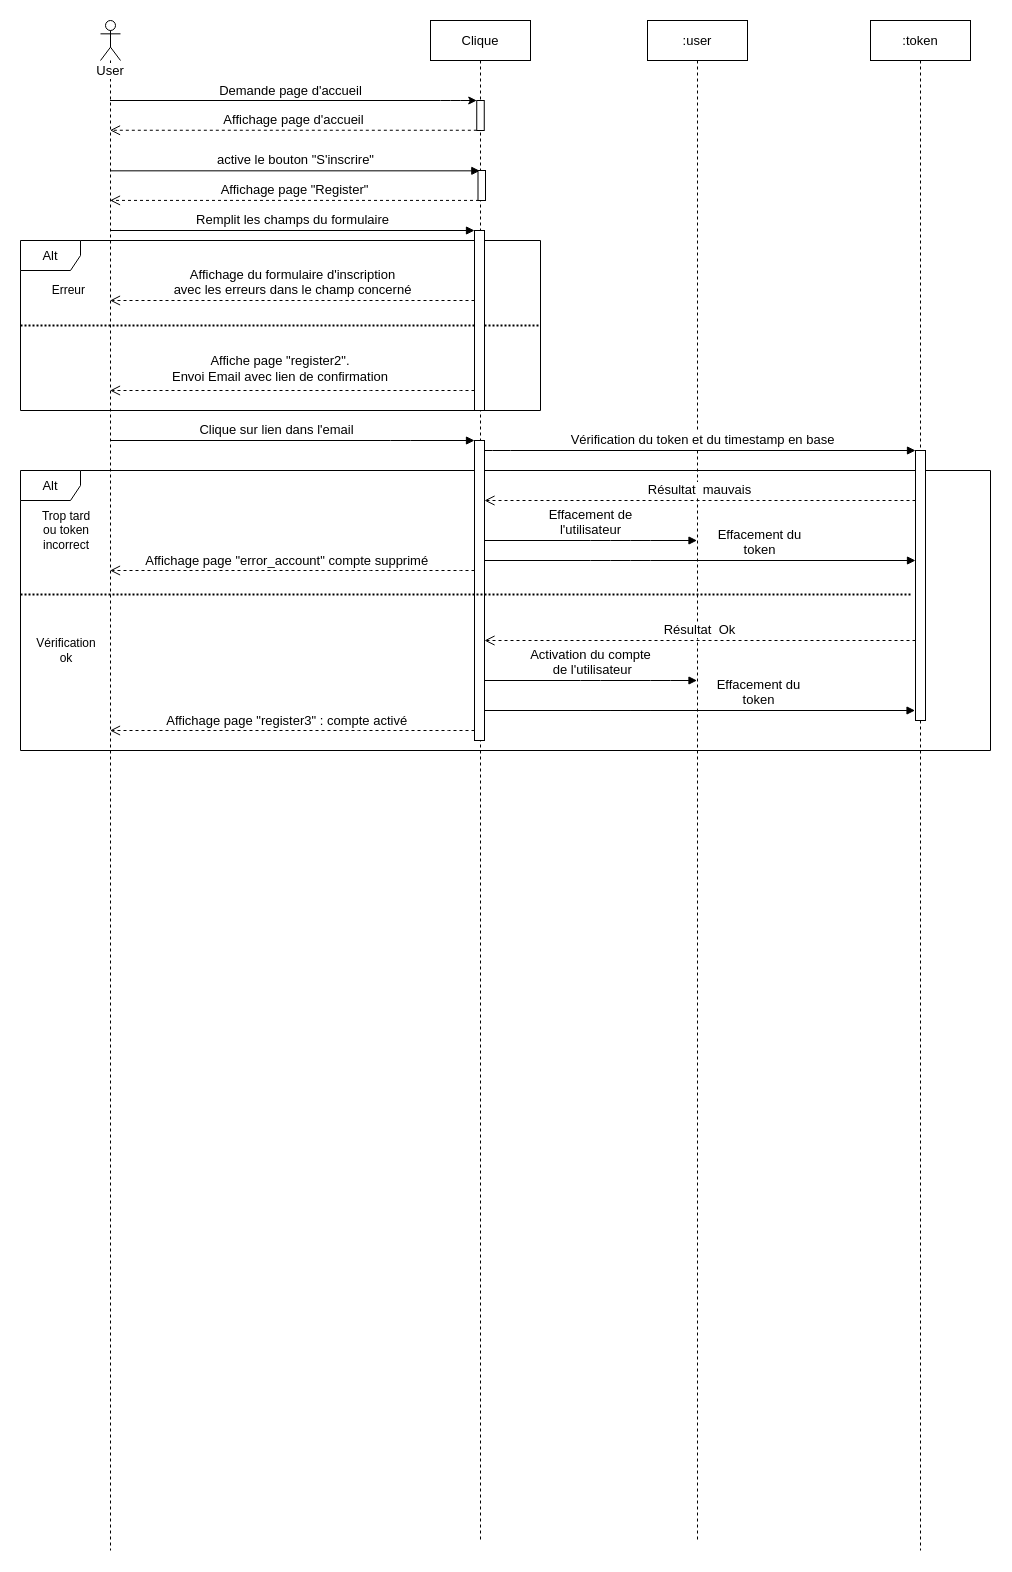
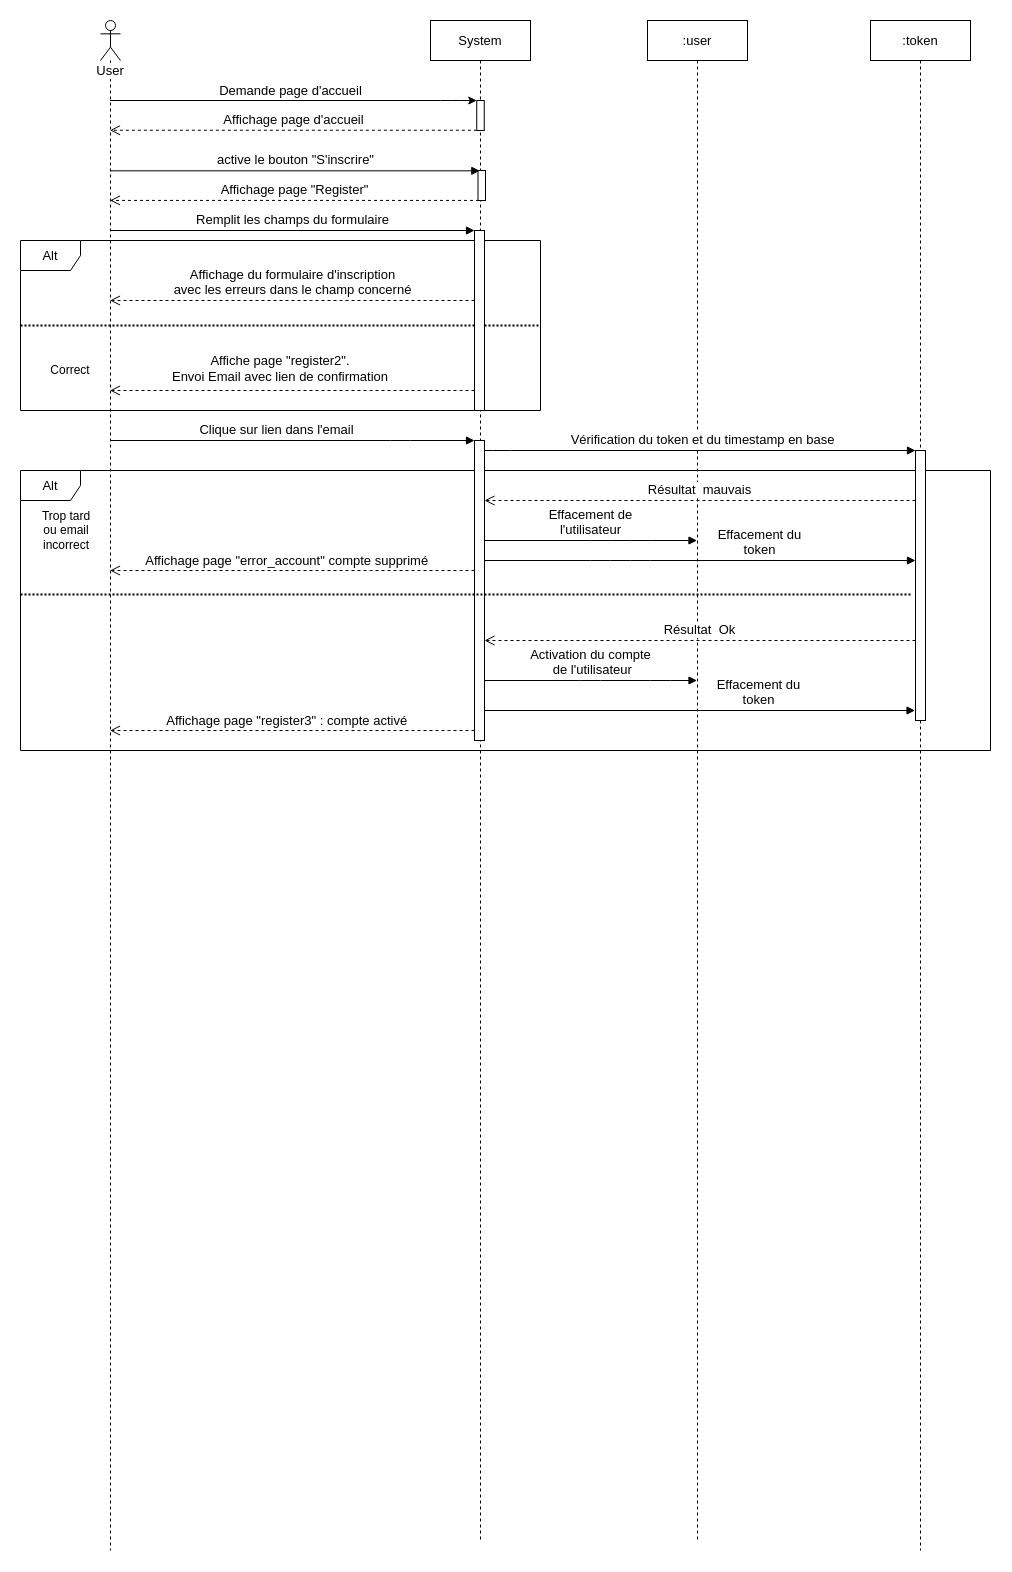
  <mxCell id="0" />
  <mxCell id="1" parent="0" />
  <mxCell id="2" value="&lt;font style=&quot;font-size: 13px&quot;&gt;Alt&lt;/font&gt;" style="shape=umlFrame;whiteSpace=wrap;html=1;fontSize=13;" vertex="1" parent="1"><mxGeometry x="20" y="470" width="970" height="280" as="geometry" /></mxCell>
  <mxCell id="3" value="&lt;font style=&quot;font-size: 13px&quot;&gt;Alt&lt;/font&gt;" style="shape=umlFrame;whiteSpace=wrap;html=1;fontSize=13;" parent="1" vertex="1"><mxGeometry x="20" y="240" width="520" height="170" as="geometry" /></mxCell>
  <mxCell id="4" value="" style="line;strokeWidth=2;fillColor=none;align=left;verticalAlign=middle;spacingTop=-1;spacingLeft=3;spacingRight=3;rotatable=0;labelPosition=right;points=[];portConstraint=eastwest;fontSize=13;dashed=1;dashPattern=1 1;" parent="1" vertex="1"><mxGeometry x="20" y="311" width="520" height="28" as="geometry" /></mxCell>
  <mxCell id="5" value="&lt;font style=&quot;font-size: 13px&quot;&gt;Affichage page &quot;Register&quot;&lt;/font&gt;" style="html=1;verticalAlign=bottom;endArrow=open;dashed=1;endSize=8;fontSize=13;exitX=0.133;exitY=0.997;exitDx=0;exitDy=0;exitPerimeter=0;" parent="1" source="10" target="16" edge="1"><mxGeometry relative="1" as="geometry"><mxPoint x="450" y="310" as="sourcePoint" /><mxPoint x="150" y="310" as="targetPoint" /></mxGeometry></mxCell>
  <mxCell id="6" value="active le bouton &quot;S'inscrire&quot;" style="html=1;verticalAlign=bottom;endArrow=block;fontSize=13;entryX=0.244;entryY=0.011;entryDx=0;entryDy=0;entryPerimeter=0;" parent="1" source="16" target="10" edge="1"><mxGeometry width="80" relative="1" as="geometry"><mxPoint x="150" y="251" as="sourcePoint" /><mxPoint x="430" y="250" as="targetPoint" /><Array as="points" /></mxGeometry></mxCell>
  <mxCell id="7" value="&lt;font style=&quot;font-size: 13px&quot;&gt;Affichage page d'accueil&lt;/font&gt;" style="html=1;verticalAlign=bottom;endArrow=open;dashed=1;endSize=8;fontSize=13;exitX=0.011;exitY=0.992;exitDx=0;exitDy=0;exitPerimeter=0;" parent="1" source="11" target="16" edge="1"><mxGeometry relative="1" as="geometry"><mxPoint x="440" y="159.67" as="sourcePoint" /><mxPoint x="140" y="180" as="targetPoint" /></mxGeometry></mxCell>
- <mxCell id="8" value="Clique" style="shape=umlLifeline;perimeter=lifelinePerimeter;whiteSpace=wrap;html=1;container=1;collapsible=0;recursiveResize=0;outlineConnect=0;rounded=0;comic=0;fontSize=13;" parent="1" vertex="1"><mxGeometry x="430" width="100" height="1520" as="geometry" y="20" /></mxCell>
+ <mxCell id="8" value="System" style="shape=umlLifeline;perimeter=lifelinePerimeter;whiteSpace=wrap;html=1;container=1;collapsible=0;recursiveResize=0;outlineConnect=0;rounded=0;comic=0;fontSize=13;" parent="1" vertex="1"><mxGeometry x="430" width="100" height="1520" as="geometry" y="20" /></mxCell>
  <mxCell id="9" value="" style="html=1;points=[];perimeter=orthogonalPerimeter;fillColor=#FFFFFF;fontSize=13;" parent="8" vertex="1"><mxGeometry x="44" y="210" width="10" height="180" as="geometry" /></mxCell>
  <mxCell id="10" value="" style="html=1;points=[];perimeter=orthogonalPerimeter;fontSize=13;" parent="8" vertex="1"><mxGeometry x="47.5" y="150" width="7.5" height="30" as="geometry" /></mxCell>
  <mxCell id="11" value="" style="html=1;points=[];perimeter=orthogonalPerimeter;fontSize=13;" parent="8" vertex="1"><mxGeometry x="46.25" y="80" width="7.5" height="30" as="geometry" /></mxCell>
  <mxCell id="12" value="" style="html=1;points=[];perimeter=orthogonalPerimeter;" vertex="1" parent="8"><mxGeometry x="44" y="420" width="10" height="300" as="geometry" /></mxCell>
  <mxCell id="13" value=":user" style="shape=umlLifeline;perimeter=lifelinePerimeter;whiteSpace=wrap;html=1;container=1;collapsible=0;recursiveResize=0;outlineConnect=0;strokeWidth=1;fontSize=13;" parent="1" vertex="1"><mxGeometry x="647" width="100" height="1520" as="geometry" y="20" /></mxCell>
  <mxCell id="14" value="" style="html=1;verticalAlign=bottom;endArrow=open;dashed=1;endSize=8;fontSize=13;" parent="1" source="9" target="16" edge="1"><mxGeometry relative="1" as="geometry"><mxPoint x="405" y="416" as="targetPoint" /><Array as="points"><mxPoint x="450" y="390" /><mxPoint x="360" y="390" /></Array></mxGeometry></mxCell>
  <mxCell id="15" value="Remplit les champs du formulaire" style="html=1;verticalAlign=bottom;endArrow=block;entryX=0;entryY=0;fontSize=13;" parent="1" source="16" target="9" edge="1"><mxGeometry relative="1" as="geometry"><mxPoint x="405" y="340" as="sourcePoint" /></mxGeometry></mxCell>
  <mxCell id="16" value="User" style="shape=umlLifeline;participant=umlActor;perimeter=lifelinePerimeter;whiteSpace=wrap;html=1;container=1;collapsible=0;recursiveResize=0;verticalAlign=top;spacingTop=36;labelBackgroundColor=#ffffff;outlineConnect=0;fontSize=13;" parent="1" vertex="1"><mxGeometry x="100" width="20" height="1530" as="geometry" y="20" /></mxCell>
  <mxCell id="17" value=":token" style="shape=umlLifeline;perimeter=lifelinePerimeter;whiteSpace=wrap;html=1;container=1;collapsible=0;recursiveResize=0;outlineConnect=0;fillColor=#FFFFFF;fontSize=13;fontColor=#000000;" parent="1" vertex="1"><mxGeometry x="870" width="100" height="1530" as="geometry" y="20" /></mxCell>
  <mxCell id="18" value="" style="html=1;points=[];perimeter=orthogonalPerimeter;" vertex="1" parent="17"><mxGeometry x="45" y="430" width="10" height="270" as="geometry" /></mxCell>
  <mxCell id="19" value="" style="endArrow=classic;html=1;" edge="1" parent="1" source="16" target="11"><mxGeometry width="50" height="50" relative="1" as="geometry"><mxPoint x="500" y="210" as="sourcePoint" /><mxPoint x="550" y="160" as="targetPoint" /><Array as="points"><mxPoint x="450" y="100" /></Array></mxGeometry></mxCell>
  <mxCell id="20" value="&lt;font style=&quot;font-size: 13px&quot;&gt;Demande page d'accueil&lt;/font&gt;" style="text;html=1;align=center;verticalAlign=middle;resizable=0;points=[];autosize=1;" vertex="1" parent="1"><mxGeometry x="210" y="80" width="160" height="20" as="geometry" /></mxCell>
- <mxCell id="21" value="Erreur&amp;nbsp;" style="text;html=1;strokeColor=none;fillColor=none;align=center;verticalAlign=middle;whiteSpace=wrap;rounded=0;" vertex="1" parent="1"><mxGeometry x="50" y="280" width="40" height="20" as="geometry" /></mxCell>
+ <mxCell id="22" value="Correct" style="text;html=1;strokeColor=none;fillColor=none;align=center;verticalAlign=middle;whiteSpace=wrap;rounded=0;" vertex="1" parent="1"><mxGeometry x="50" y="360" width="40" height="20" as="geometry" /></mxCell>
  <mxCell id="23" value="&lt;font style=&quot;font-size: 13px&quot;&gt;Affiche page &quot;register2&quot;. &lt;br&gt;Envoi Email avec lien de confirmation&lt;/font&gt;" style="text;html=1;strokeColor=none;fillColor=none;align=center;verticalAlign=middle;whiteSpace=wrap;rounded=0;" vertex="1" parent="1"><mxGeometry x="135" y="358" width="290" height="20" as="geometry" /></mxCell>
  <mxCell id="24" value="&lt;font style=&quot;font-size: 13px&quot;&gt;Affichage du formulaire d'inscription&lt;br&gt;avec les erreurs dans le champ concerné&lt;/font&gt;" style="html=1;verticalAlign=bottom;endArrow=open;dashed=1;endSize=8;" edge="1" parent="1" source="9" target="16"><mxGeometry relative="1" as="geometry"><mxPoint x="470" y="270" as="sourcePoint" /><mxPoint x="390" y="270" as="targetPoint" /><Array as="points"><mxPoint x="350" y="300" /><mxPoint x="320" y="300" /></Array></mxGeometry></mxCell>
  <mxCell id="25" value="&lt;font style=&quot;font-size: 13px&quot;&gt;Clique sur lien dans l'email&lt;/font&gt;" style="html=1;verticalAlign=bottom;endArrow=block;" edge="1" parent="1" source="16" target="12"><mxGeometry x="0.57" y="-120" width="80" relative="1" as="geometry"><mxPoint x="130" y="460" as="sourcePoint" /><mxPoint x="210" y="460" as="targetPoint" /><Array as="points"><mxPoint x="400" y="440" /></Array><mxPoint x="-120" y="-120" as="offset" /></mxGeometry></mxCell>
  <mxCell id="26" value="" style="line;strokeWidth=2;fillColor=none;align=left;verticalAlign=middle;spacingTop=-1;spacingLeft=3;spacingRight=3;rotatable=0;labelPosition=right;points=[];portConstraint=eastwest;fontSize=13;dashed=1;dashPattern=1 1;" vertex="1" parent="1"><mxGeometry x="20" y="580" width="890" height="28" as="geometry" /></mxCell>
  <mxCell id="27" value="" style="html=1;verticalAlign=bottom;endArrow=open;dashed=1;endSize=8;fontSize=13;" edge="1" parent="1" source="12" target="16"><mxGeometry relative="1" as="geometry"><mxPoint x="109.999" y="491" as="targetPoint" /><mxPoint x="474.07" y="491" as="sourcePoint" /><Array as="points"><mxPoint x="450" y="570" /><mxPoint x="360" y="570" /></Array></mxGeometry></mxCell>
  <mxCell id="28" value="&lt;font style=&quot;font-size: 13px&quot;&gt;Affichage page &quot;error_account&quot; compte supprimé&amp;nbsp;&lt;/font&gt;" style="edgeLabel;html=1;align=center;verticalAlign=middle;resizable=0;points=[];" vertex="1" connectable="0" parent="27"><mxGeometry x="0.094" y="1" relative="1" as="geometry"><mxPoint x="12.79" y="-12" as="offset" /></mxGeometry></mxCell>
  <mxCell id="29" value="&lt;font style=&quot;font-size: 13px&quot;&gt;Effacement de&lt;br&gt;l'utilisateur&lt;/font&gt;" style="html=1;verticalAlign=bottom;endArrow=block;" edge="1" parent="1" source="12" target="13"><mxGeometry width="80" relative="1" as="geometry"><mxPoint x="550" y="450" as="sourcePoint" /><mxPoint x="630" y="450" as="targetPoint" /><Array as="points"><mxPoint x="600" y="540" /><mxPoint x="640" y="540" /></Array></mxGeometry></mxCell>
  <mxCell id="30" value="&lt;font style=&quot;font-size: 13px&quot;&gt;Effacement du&lt;br&gt;token&lt;/font&gt;" style="html=1;verticalAlign=bottom;endArrow=block;" edge="1" parent="1" source="12" target="18"><mxGeometry x="0.274" width="80" relative="1" as="geometry"><mxPoint x="489.929" y="460" as="sourcePoint" /><mxPoint x="706.5" y="460" as="targetPoint" /><Array as="points"><mxPoint x="600" y="560" /><mxPoint x="640" y="560" /></Array><mxPoint as="offset" /></mxGeometry></mxCell>
- <mxCell id="31" value="Trop tard&lt;br&gt;ou token incorrect" style="text;html=1;strokeColor=none;fillColor=none;align=center;verticalAlign=middle;whiteSpace=wrap;rounded=0;" vertex="1" parent="1"><mxGeometry x="31" y="520" width="70" height="20" as="geometry" /></mxCell>
+ <mxCell id="31" value="Trop tard&lt;br&gt;ou email incorrect" style="text;html=1;strokeColor=none;fillColor=none;align=center;verticalAlign=middle;whiteSpace=wrap;rounded=0;" vertex="1" parent="1"><mxGeometry x="31" y="520" width="70" height="20" as="geometry" /></mxCell>
  <mxCell id="32" value="&lt;font style=&quot;font-size: 13px&quot;&gt;Vérification du token et du timestamp en base&lt;/font&gt;" style="html=1;verticalAlign=bottom;endArrow=block;" edge="1" parent="1" source="12" target="18"><mxGeometry x="0.57" y="-120" width="80" relative="1" as="geometry"><mxPoint x="119.929" y="450" as="sourcePoint" /><mxPoint x="489.5" y="450" as="targetPoint" /><Array as="points"><mxPoint x="500" y="450" /></Array><mxPoint x="-120" y="-120" as="offset" /></mxGeometry></mxCell>
  <mxCell id="33" value="&lt;font style=&quot;font-size: 13px&quot;&gt;Résultat&amp;nbsp; mauvais&lt;/font&gt;" style="html=1;verticalAlign=bottom;endArrow=open;dashed=1;endSize=8;" edge="1" parent="1" source="18" target="12"><mxGeometry relative="1" as="geometry"><mxPoint x="870" y="500" as="sourcePoint" /><mxPoint x="790" y="500" as="targetPoint" /><Array as="points"><mxPoint x="710" y="500" /></Array></mxGeometry></mxCell>
  <mxCell id="34" value="&lt;font style=&quot;font-size: 13px&quot;&gt;Résultat&amp;nbsp; Ok&lt;/font&gt;" style="html=1;verticalAlign=bottom;endArrow=open;dashed=1;endSize=8;" edge="1" parent="1" source="18" target="12"><mxGeometry relative="1" as="geometry"><mxPoint x="914.54" y="640" as="sourcePoint" /><mxPoint x="479.469" y="640" as="targetPoint" /><Array as="points"><mxPoint x="709.54" y="640" /></Array></mxGeometry></mxCell>
  <mxCell id="35" value="&lt;font style=&quot;font-size: 13px&quot;&gt;Activation du compte&lt;br&gt;&amp;nbsp;de l'utilisateur&lt;/font&gt;" style="html=1;verticalAlign=bottom;endArrow=block;" edge="1" parent="1" source="12" target="13"><mxGeometry width="80" relative="1" as="geometry"><mxPoint x="489.929" y="550" as="sourcePoint" /><mxPoint x="706.5" y="550" as="targetPoint" /><Array as="points"><mxPoint x="590" y="680" /><mxPoint x="660" y="680" /></Array></mxGeometry></mxCell>
  <mxCell id="36" value="&lt;font style=&quot;font-size: 13px&quot;&gt;Effacement du&lt;br&gt;token&lt;/font&gt;" style="html=1;verticalAlign=bottom;endArrow=block;" edge="1" parent="1" source="12"><mxGeometry x="0.274" width="80" relative="1" as="geometry"><mxPoint x="479.469" y="710" as="sourcePoint" /><mxPoint x="914.54" y="710" as="targetPoint" /><Array as="points"><mxPoint x="599.54" y="710" /><mxPoint x="639.54" y="710" /></Array><mxPoint as="offset" /></mxGeometry></mxCell>
  <mxCell id="37" value="" style="html=1;verticalAlign=bottom;endArrow=open;dashed=1;endSize=8;fontSize=13;" edge="1" parent="1" source="12" target="16"><mxGeometry relative="1" as="geometry"><mxPoint x="97.969" y="730" as="targetPoint" /><mxPoint x="462.04" y="730" as="sourcePoint" /><Array as="points"><mxPoint x="438.04" y="730" /><mxPoint x="348.04" y="730" /></Array></mxGeometry></mxCell>
  <mxCell id="38" value="&lt;font style=&quot;font-size: 13px&quot;&gt;Affichage page &quot;register3&quot; : compte activé&amp;nbsp;&lt;/font&gt;" style="edgeLabel;html=1;align=center;verticalAlign=middle;resizable=0;points=[];" vertex="1" connectable="0" parent="37"><mxGeometry x="0.094" y="1" relative="1" as="geometry"><mxPoint x="12.79" y="-12" as="offset" /></mxGeometry></mxCell>
- <mxCell id="39" value="Vérification&lt;br&gt;ok&lt;br&gt;" style="text;html=1;strokeColor=none;fillColor=none;align=center;verticalAlign=middle;whiteSpace=wrap;rounded=0;" vertex="1" parent="1"><mxGeometry x="46" y="640" width="40" height="20" as="geometry" /></mxCell>
